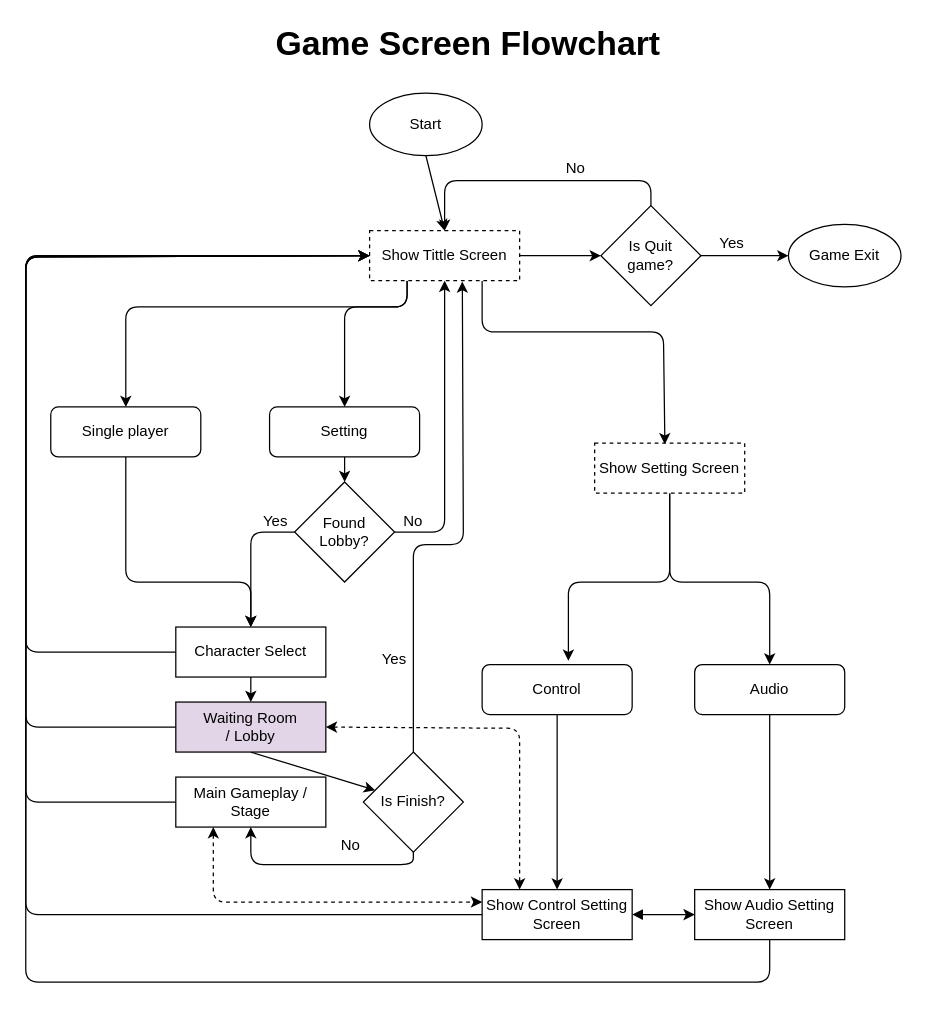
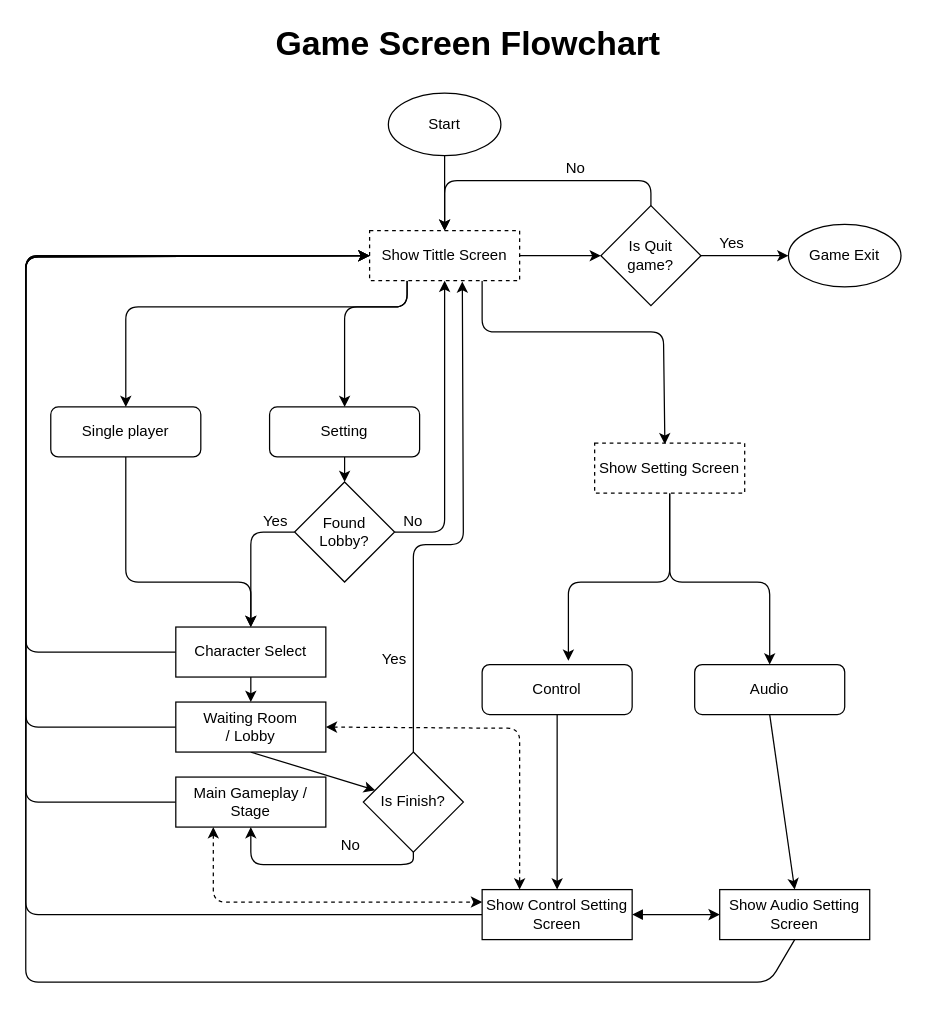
  <mxCell id="0" />
  <mxCell id="1" parent="0" />
- <mxCell id="2" value="Start" style="ellipse;whiteSpace=wrap;html=1;" parent="1" vertex="1"><mxGeometry x="295" y="74" width="90" height="50" as="geometry" /></mxCell>
+ <mxCell id="2" value="Start" style="ellipse;whiteSpace=wrap;html=1;" parent="1" vertex="1"><mxGeometry x="310" y="74" width="90" height="50" as="geometry" /></mxCell>
  <mxCell id="3" style="edgeStyle=none;html=1;exitX=0.25;exitY=1;exitDx=0;exitDy=0;entryX=0.5;entryY=0;entryDx=0;entryDy=0;" parent="1" source="6" target="10" edge="1"><mxGeometry relative="1" as="geometry"><Array as="points"><mxPoint x="325" y="245" /><mxPoint x="275" y="245" /></Array></mxGeometry></mxCell>
  <mxCell id="4" style="edgeStyle=none;html=1;exitX=0.25;exitY=1;exitDx=0;exitDy=0;entryX=0.5;entryY=0;entryDx=0;entryDy=0;" parent="1" source="6" target="8" edge="1"><mxGeometry relative="1" as="geometry"><Array as="points"><mxPoint x="325" y="245" /><mxPoint x="100" y="245" /></Array></mxGeometry></mxCell>
  <mxCell id="5" style="edgeStyle=none;html=1;exitX=0.75;exitY=1;exitDx=0;exitDy=0;startArrow=none;startFill=0;endArrow=classic;endFill=1;entryX=0.468;entryY=0.022;entryDx=0;entryDy=0;entryPerimeter=0;" edge="1" parent="1" source="6" target="15"><mxGeometry relative="1" as="geometry"><mxPoint x="384.966" y="285" as="targetPoint" /><Array as="points"><mxPoint x="385" y="265" /><mxPoint x="530" y="265" /></Array></mxGeometry></mxCell>
  <mxCell id="6" value="Show Tittle Screen" style="rounded=0;whiteSpace=wrap;html=1;dashed=1;" parent="1" vertex="1"><mxGeometry x="295" y="184" width="120" height="40" as="geometry" /></mxCell>
  <mxCell id="7" style="edgeStyle=none;html=1;exitX=0.5;exitY=1;exitDx=0;exitDy=0;entryX=0.5;entryY=0;entryDx=0;entryDy=0;strokeColor=default;startArrow=none;startFill=0;" parent="1" source="8" target="33" edge="1"><mxGeometry relative="1" as="geometry"><Array as="points"><mxPoint x="100" y="465" /><mxPoint x="200" y="465" /></Array></mxGeometry></mxCell>
  <mxCell id="8" value="Single player" style="rounded=1;whiteSpace=wrap;html=1;" parent="1" vertex="1"><mxGeometry x="40" y="325" width="120" height="40" as="geometry" /></mxCell>
  <mxCell id="9" style="edgeStyle=none;html=1;exitX=0.5;exitY=1;exitDx=0;exitDy=0;entryX=0.5;entryY=0;entryDx=0;entryDy=0;startArrow=none;startFill=0;endArrow=classic;endFill=1;" edge="1" parent="1" source="10" target="49"><mxGeometry relative="1" as="geometry" /></mxCell>
  <mxCell id="10" value="Setting" style="rounded=1;whiteSpace=wrap;html=1;" parent="1" vertex="1"><mxGeometry x="215" y="325" width="120" height="40" as="geometry" /></mxCell>
  <mxCell id="11" style="edgeStyle=none;html=1;exitX=1;exitY=0.5;exitDx=0;exitDy=0;entryX=0;entryY=0.5;entryDx=0;entryDy=0;" parent="1" source="28" target="12" edge="1"><mxGeometry relative="1" as="geometry"><mxPoint x="560" y="202" as="sourcePoint" /></mxGeometry></mxCell>
  <mxCell id="12" value="Game Exit" style="ellipse;whiteSpace=wrap;html=1;" parent="1" vertex="1"><mxGeometry x="630" y="179" width="90" height="50" as="geometry" /></mxCell>
  <mxCell id="13" style="edgeStyle=none;html=1;exitX=0.5;exitY=1;exitDx=0;exitDy=0;entryX=0.575;entryY=-0.075;entryDx=0;entryDy=0;entryPerimeter=0;" parent="1" source="15" target="17" edge="1"><mxGeometry relative="1" as="geometry"><Array as="points"><mxPoint x="535" y="465" /><mxPoint x="454" y="465" /></Array></mxGeometry></mxCell>
  <mxCell id="14" style="edgeStyle=none;html=1;exitX=0.5;exitY=1;exitDx=0;exitDy=0;entryX=0.5;entryY=0;entryDx=0;entryDy=0;" parent="1" source="15" target="19" edge="1"><mxGeometry relative="1" as="geometry"><Array as="points"><mxPoint x="535" y="465" /><mxPoint x="615" y="465" /></Array></mxGeometry></mxCell>
  <mxCell id="15" value="Show Setting Screen" style="rounded=0;whiteSpace=wrap;html=1;dashed=1;" parent="1" vertex="1"><mxGeometry x="475" y="354" width="120" height="40" as="geometry" /></mxCell>
  <mxCell id="16" style="edgeStyle=none;html=1;exitX=0.5;exitY=1;exitDx=0;exitDy=0;" parent="1" source="17" target="22" edge="1"><mxGeometry relative="1" as="geometry" /></mxCell>
  <mxCell id="17" value="Control" style="rounded=1;whiteSpace=wrap;html=1;" parent="1" vertex="1"><mxGeometry x="385" y="531" width="120" height="40" as="geometry" /></mxCell>
  <mxCell id="18" style="edgeStyle=none;html=1;exitX=0.5;exitY=1;exitDx=0;exitDy=0;entryX=0.5;entryY=0;entryDx=0;entryDy=0;" parent="1" source="19" target="24" edge="1"><mxGeometry relative="1" as="geometry" /></mxCell>
  <mxCell id="19" value="Audio" style="rounded=1;whiteSpace=wrap;html=1;" parent="1" vertex="1"><mxGeometry x="555" y="531" width="120" height="40" as="geometry" /></mxCell>
  <mxCell id="20" style="edgeStyle=none;html=1;exitX=0;exitY=0.5;exitDx=0;exitDy=0;entryX=0;entryY=0.5;entryDx=0;entryDy=0;" parent="1" source="22" target="6" edge="1"><mxGeometry relative="1" as="geometry"><Array as="points"><mxPoint x="20" y="731" /><mxPoint x="20" y="204" /></Array></mxGeometry></mxCell>
  <mxCell id="21" style="edgeStyle=none;html=1;exitX=1;exitY=0.5;exitDx=0;exitDy=0;entryX=0;entryY=0.5;entryDx=0;entryDy=0;strokeColor=default;startArrow=block;startFill=1;" parent="1" source="22" target="24" edge="1"><mxGeometry relative="1" as="geometry" /></mxCell>
  <mxCell id="22" value="Show Control Setting Screen" style="rounded=0;whiteSpace=wrap;html=1;" parent="1" vertex="1"><mxGeometry x="385" y="711" width="120" height="40" as="geometry" /></mxCell>
  <mxCell id="23" style="edgeStyle=none;html=1;exitX=0.5;exitY=1;exitDx=0;exitDy=0;entryX=0;entryY=0.5;entryDx=0;entryDy=0;strokeColor=default;startArrow=none;startFill=0;" parent="1" source="24" target="6" edge="1"><mxGeometry relative="1" as="geometry"><Array as="points"><mxPoint x="615" y="785" /><mxPoint x="20" y="785" /><mxPoint x="20" y="205" /></Array></mxGeometry></mxCell>
- <mxCell id="24" value="Show Audio Setting Screen" style="rounded=0;whiteSpace=wrap;html=1;" parent="1" vertex="1"><mxGeometry x="555" y="711" width="120" height="40" as="geometry" /></mxCell>
+ <mxCell id="24" value="Show Audio Setting Screen" style="rounded=0;whiteSpace=wrap;html=1;" parent="1" vertex="1"><mxGeometry x="575" y="711" width="120" height="40" as="geometry" /></mxCell>
  <mxCell id="25" value="" style="endArrow=classic;html=1;entryX=0.5;entryY=0;entryDx=0;entryDy=0;exitX=0.5;exitY=1;exitDx=0;exitDy=0;" parent="1" source="2" target="6" edge="1"><mxGeometry width="50" height="50" relative="1" as="geometry"><mxPoint x="430" y="434" as="sourcePoint" /><mxPoint x="480" y="384" as="targetPoint" /></mxGeometry></mxCell>
  <mxCell id="26" value="" style="endArrow=classic;html=1;exitX=1;exitY=0.5;exitDx=0;exitDy=0;entryX=0;entryY=0.5;entryDx=0;entryDy=0;" parent="1" source="6" target="28" edge="1"><mxGeometry width="50" height="50" relative="1" as="geometry"><mxPoint x="430" y="434" as="sourcePoint" /><mxPoint x="490" y="204" as="targetPoint" /></mxGeometry></mxCell>
  <mxCell id="27" style="edgeStyle=none;html=1;exitX=0.5;exitY=0;exitDx=0;exitDy=0;startArrow=none;startFill=0;entryX=0.5;entryY=0;entryDx=0;entryDy=0;" edge="1" parent="1" source="28" target="6"><mxGeometry relative="1" as="geometry"><mxPoint x="360" y="184" as="targetPoint" /><Array as="points"><mxPoint x="520" y="144" /><mxPoint x="355" y="144" /></Array></mxGeometry></mxCell>
  <mxCell id="28" value="Is Quit &lt;br&gt;game?" style="rhombus;whiteSpace=wrap;html=1;" parent="1" vertex="1"><mxGeometry x="480" y="164" width="80" height="80" as="geometry" /></mxCell>
  <mxCell id="29" value="Yes" style="text;html=1;strokeColor=none;fillColor=none;align=center;verticalAlign=middle;whiteSpace=wrap;rounded=0;" parent="1" vertex="1"><mxGeometry x="555" y="179" width="60" height="30" as="geometry" /></mxCell>
  <mxCell id="30" value="No" style="text;html=1;strokeColor=none;fillColor=none;align=center;verticalAlign=middle;whiteSpace=wrap;rounded=0;" parent="1" vertex="1"><mxGeometry x="430" y="119" width="60" height="30" as="geometry" /></mxCell>
  <mxCell id="31" style="edgeStyle=none;html=1;exitX=0.5;exitY=1;exitDx=0;exitDy=0;strokeColor=default;startArrow=none;startFill=0;" parent="1" source="33" target="37" edge="1"><mxGeometry relative="1" as="geometry" /></mxCell>
  <mxCell id="32" style="edgeStyle=none;html=1;exitX=0;exitY=0.5;exitDx=0;exitDy=0;strokeColor=default;startArrow=none;startFill=0;entryX=0;entryY=0.5;entryDx=0;entryDy=0;" parent="1" source="33" target="6" edge="1"><mxGeometry relative="1" as="geometry"><mxPoint x="15" y="444.167" as="targetPoint" /><Array as="points"><mxPoint x="20" y="521" /><mxPoint x="20" y="205" /></Array></mxGeometry></mxCell>
  <mxCell id="33" value="Character Select" style="rounded=0;whiteSpace=wrap;html=1;" parent="1" vertex="1"><mxGeometry x="140" y="501" width="120" height="40" as="geometry" /></mxCell>
  <mxCell id="34" style="edgeStyle=none;html=1;exitX=0.5;exitY=1;exitDx=0;exitDy=0;strokeColor=default;startArrow=none;startFill=0;" parent="1" source="37" target="43" edge="1"><mxGeometry relative="1" as="geometry" /></mxCell>
  <mxCell id="35" style="edgeStyle=none;html=1;exitX=0;exitY=0.5;exitDx=0;exitDy=0;entryX=0;entryY=0.5;entryDx=0;entryDy=0;strokeColor=default;startArrow=none;startFill=0;endArrow=none;endFill=0;" parent="1" source="37" target="6" edge="1"><mxGeometry relative="1" as="geometry"><Array as="points"><mxPoint x="20" y="581" /><mxPoint x="20" y="205" /></Array></mxGeometry></mxCell>
  <mxCell id="36" style="edgeStyle=none;html=1;exitX=1;exitY=0.5;exitDx=0;exitDy=0;entryX=0.25;entryY=0;entryDx=0;entryDy=0;startArrow=classic;startFill=1;dashed=1;" edge="1" parent="1" source="37" target="22"><mxGeometry relative="1" as="geometry"><mxPoint x="395" y="582" as="targetPoint" /><Array as="points"><mxPoint x="415" y="582" /></Array></mxGeometry></mxCell>
- <mxCell id="37" value="Waiting Room &lt;br&gt;/ Lobby" style="rounded=0;whiteSpace=wrap;html=1;fillColor=#e1d5e7;" parent="1" vertex="1"><mxGeometry x="140" y="561" width="120" height="40" as="geometry" /></mxCell>
+ <mxCell id="37" value="Waiting Room &lt;br&gt;/ Lobby" style="rounded=0;whiteSpace=wrap;html=1;" parent="1" vertex="1"><mxGeometry x="140" y="561" width="120" height="40" as="geometry" /></mxCell>
  <mxCell id="38" style="edgeStyle=none;html=1;exitX=0.25;exitY=1;exitDx=0;exitDy=0;entryX=0;entryY=0.25;entryDx=0;entryDy=0;strokeColor=default;startArrow=classic;startFill=1;endArrow=classic;endFill=1;dashed=1;" parent="1" source="40" target="22" edge="1"><mxGeometry relative="1" as="geometry"><Array as="points"><mxPoint x="170" y="721" /></Array></mxGeometry></mxCell>
  <mxCell id="39" style="edgeStyle=none;html=1;exitX=0;exitY=0.5;exitDx=0;exitDy=0;entryX=0;entryY=0.5;entryDx=0;entryDy=0;strokeColor=default;startArrow=none;startFill=0;endArrow=classic;endFill=1;" parent="1" source="40" target="6" edge="1"><mxGeometry relative="1" as="geometry"><Array as="points"><mxPoint x="20" y="641" /><mxPoint x="20" y="204" /></Array></mxGeometry></mxCell>
  <mxCell id="40" value="Main Gameplay / Stage" style="rounded=0;whiteSpace=wrap;html=1;" parent="1" vertex="1"><mxGeometry x="140" y="621" width="120" height="40" as="geometry" /></mxCell>
  <mxCell id="41" style="edgeStyle=none;html=1;exitX=0.5;exitY=0;exitDx=0;exitDy=0;strokeColor=default;startArrow=none;startFill=0;entryX=0.618;entryY=1.017;entryDx=0;entryDy=0;entryPerimeter=0;" parent="1" source="43" target="6" edge="1"><mxGeometry relative="1" as="geometry"><Array as="points"><mxPoint x="330" y="435" /><mxPoint x="370" y="435" /></Array><mxPoint x="370" y="225" as="targetPoint" /></mxGeometry></mxCell>
  <mxCell id="42" style="edgeStyle=none;html=1;exitX=0.5;exitY=1;exitDx=0;exitDy=0;entryX=0.5;entryY=1;entryDx=0;entryDy=0;strokeColor=default;startArrow=none;startFill=0;" parent="1" source="43" target="40" edge="1"><mxGeometry relative="1" as="geometry"><Array as="points"><mxPoint x="330" y="691" /><mxPoint x="200" y="691" /></Array></mxGeometry></mxCell>
  <mxCell id="43" value="Is Finish?" style="rhombus;whiteSpace=wrap;html=1;" parent="1" vertex="1"><mxGeometry x="290" y="601" width="80" height="80" as="geometry" /></mxCell>
  <mxCell id="44" value="No" style="text;html=1;strokeColor=none;fillColor=none;align=center;verticalAlign=middle;whiteSpace=wrap;rounded=0;" parent="1" vertex="1"><mxGeometry x="250" y="661" width="60" height="30" as="geometry" /></mxCell>
  <mxCell id="45" value="Yes" style="text;html=1;strokeColor=none;fillColor=none;align=center;verticalAlign=middle;whiteSpace=wrap;rounded=0;" parent="1" vertex="1"><mxGeometry x="285" y="512" width="60" height="30" as="geometry" /></mxCell>
  <mxCell id="46" value="&lt;b&gt;&lt;font style=&quot;font-size: 27px;&quot;&gt;Game Screen Flowchart&lt;/font&gt;&lt;/b&gt;" style="text;html=1;strokeColor=none;fillColor=none;align=center;verticalAlign=middle;whiteSpace=wrap;rounded=0;" parent="1" vertex="1"><mxGeometry x="149" y="20" width="450" height="30" as="geometry" /></mxCell>
  <mxCell id="47" style="edgeStyle=none;html=1;exitX=0;exitY=0.5;exitDx=0;exitDy=0;entryX=0.5;entryY=0;entryDx=0;entryDy=0;startArrow=none;startFill=0;endArrow=classic;endFill=1;" edge="1" parent="1" source="49" target="33"><mxGeometry relative="1" as="geometry"><Array as="points"><mxPoint x="200" y="425" /></Array></mxGeometry></mxCell>
  <mxCell id="48" style="edgeStyle=none;html=1;exitX=1;exitY=0.5;exitDx=0;exitDy=0;startArrow=none;startFill=0;endArrow=classic;endFill=1;entryX=0.5;entryY=1;entryDx=0;entryDy=0;" edge="1" parent="1" source="49" target="6"><mxGeometry relative="1" as="geometry"><mxPoint x="370" y="205" as="targetPoint" /><Array as="points"><mxPoint x="355" y="425" /></Array></mxGeometry></mxCell>
  <mxCell id="49" value="Found &lt;br&gt;Lobby?" style="rhombus;whiteSpace=wrap;html=1;" vertex="1" parent="1"><mxGeometry x="235" y="385" width="80" height="80" as="geometry" /></mxCell>
  <mxCell id="50" value="Yes" style="text;html=1;strokeColor=none;fillColor=none;align=center;verticalAlign=middle;whiteSpace=wrap;rounded=0;" vertex="1" parent="1"><mxGeometry x="190" y="402" width="60" height="30" as="geometry" /></mxCell>
  <mxCell id="51" value="No" style="text;html=1;strokeColor=none;fillColor=none;align=center;verticalAlign=middle;whiteSpace=wrap;rounded=0;" vertex="1" parent="1"><mxGeometry x="300" y="402" width="60" height="30" as="geometry" /></mxCell>
